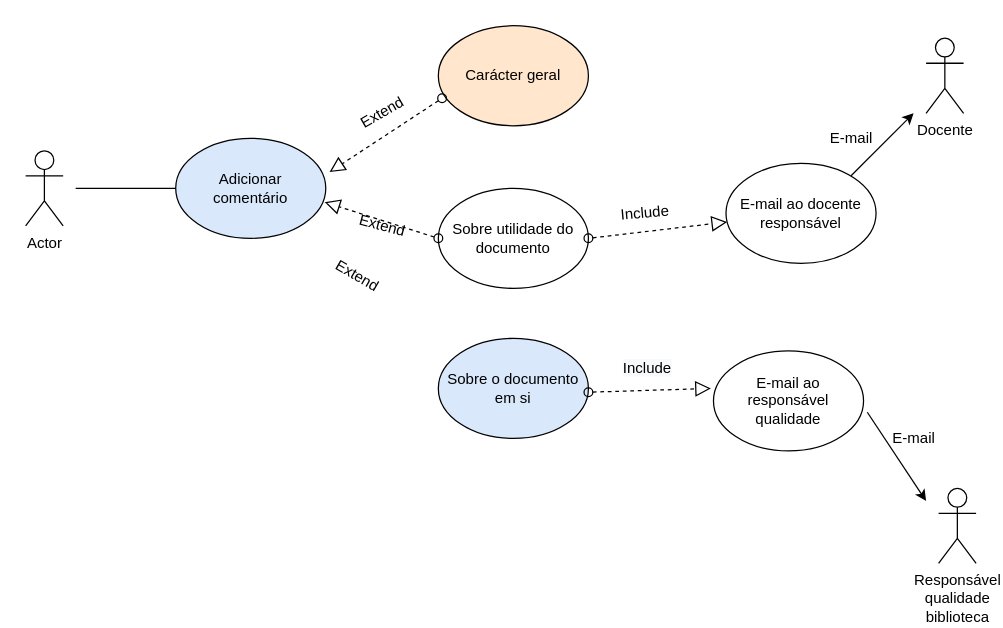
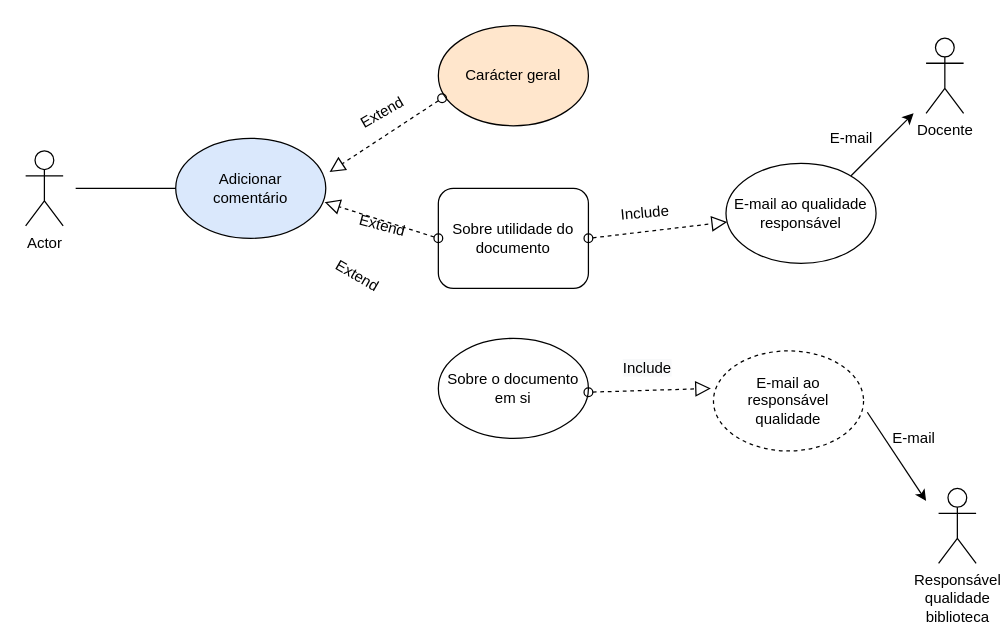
  <mxCell id="0" />
  <mxCell id="1" parent="0" />
  <mxCell id="2" value="Actor" style="shape=umlActor;verticalLabelPosition=bottom;verticalAlign=top;html=1;outlineConnect=0;" vertex="1" parent="1"><mxGeometry x="20" y="120" width="30" height="60" as="geometry" /></mxCell>
  <mxCell id="3" value="Adicionar &lt;br&gt;comentário" style="ellipse;whiteSpace=wrap;html=1;fillColor=#dae8fc;" vertex="1" parent="1"><mxGeometry x="140" y="110" width="120" height="80" as="geometry" /></mxCell>
  <mxCell id="4" value="" style="endArrow=none;html=1;entryX=0;entryY=0.5;entryDx=0;entryDy=0;" edge="1" parent="1" target="3"><mxGeometry width="50" height="50" relative="1" as="geometry"><mxPoint x="60" y="150" as="sourcePoint" /><mxPoint x="110" y="100" as="targetPoint" /></mxGeometry></mxCell>
  <mxCell id="5" value="Carácter geral" style="ellipse;whiteSpace=wrap;html=1;fillColor=#ffe6cc;" vertex="1" parent="1"><mxGeometry x="350" y="20" width="120" height="80" as="geometry" /></mxCell>
- <mxCell id="6" value="Sobre utilidade do documento" style="ellipse;whiteSpace=wrap;html=1;" vertex="1" parent="1"><mxGeometry x="350" y="150" width="120" height="80" as="geometry" /></mxCell>
- <mxCell id="7" value="Sobre o documento em si" style="ellipse;whiteSpace=wrap;html=1;fillColor=#dae8fc;" vertex="1" parent="1"><mxGeometry x="350" y="270" width="120" height="80" as="geometry" /></mxCell>
+ <mxCell id="6" value="Sobre utilidade do documento" style="whiteSpace=wrap;html=1;rounded=1;" vertex="1" parent="1"><mxGeometry x="350" y="150" width="120" height="80" as="geometry" /></mxCell>
+ <mxCell id="7" value="Sobre o documento em si" style="ellipse;whiteSpace=wrap;html=1;" vertex="1" parent="1"><mxGeometry x="350" y="270" width="120" height="80" as="geometry" /></mxCell>
  <mxCell id="8" value="" style="startArrow=oval;startFill=0;startSize=7;endArrow=block;endFill=0;endSize=10;dashed=1;html=1;exitX=0;exitY=0.5;exitDx=0;exitDy=0;entryX=0.992;entryY=0.638;entryDx=0;entryDy=0;entryPerimeter=0;" edge="1" parent="1" source="6" target="3"><mxGeometry width="100" relative="1" as="geometry"><mxPoint x="230" y="230" as="sourcePoint" /><mxPoint x="270" y="170" as="targetPoint" /></mxGeometry></mxCell>
  <mxCell id="9" value="" style="startArrow=oval;startFill=0;startSize=7;endArrow=block;endFill=0;endSize=10;dashed=1;html=1;entryX=1.025;entryY=0.338;entryDx=0;entryDy=0;entryPerimeter=0;exitX=0.025;exitY=0.725;exitDx=0;exitDy=0;exitPerimeter=0;" edge="1" parent="1" source="5" target="3"><mxGeometry width="100" relative="1" as="geometry"><mxPoint x="230" y="40" as="sourcePoint" /><mxPoint x="330" y="40" as="targetPoint" /></mxGeometry></mxCell>
  <mxCell id="10" value="Extend" style="text;html=1;align=center;verticalAlign=middle;resizable=0;points=[];autosize=1;rotation=-30;" vertex="1" parent="1"><mxGeometry x="280" y="80" width="50" height="20" as="geometry" /></mxCell>
  <mxCell id="11" value="Extend" style="text;html=1;align=center;verticalAlign=middle;resizable=0;points=[];autosize=1;rotation=15;" vertex="1" parent="1"><mxGeometry x="280" y="170" width="50" height="20" as="geometry" /></mxCell>
  <mxCell id="12" value="Extend" style="text;html=1;align=center;verticalAlign=middle;resizable=0;points=[];autosize=1;rotation=30;" vertex="1" parent="1"><mxGeometry x="260" y="210" width="50" height="20" as="geometry" /></mxCell>
- <mxCell id="13" value="E-mail ao docente responsável" style="ellipse;whiteSpace=wrap;html=1;" vertex="1" parent="1"><mxGeometry x="580" y="130" width="120" height="80" as="geometry" /></mxCell>
+ <mxCell id="13" value="E-mail ao qualidade responsável" style="ellipse;whiteSpace=wrap;html=1;" vertex="1" parent="1"><mxGeometry x="580" y="130" width="120" height="80" as="geometry" /></mxCell>
  <mxCell id="14" value="" style="startArrow=oval;startFill=0;startSize=7;endArrow=block;endFill=0;endSize=10;dashed=1;html=1;exitX=1;exitY=0.5;exitDx=0;exitDy=0;" edge="1" parent="1" source="6" target="13"><mxGeometry width="100" relative="1" as="geometry"><mxPoint x="617.574" y="245.856" as="sourcePoint" /><mxPoint x="530" y="194.14" as="targetPoint" /></mxGeometry></mxCell>
- <mxCell id="15" value="E-mail ao responsável qualidade" style="ellipse;whiteSpace=wrap;html=1;" vertex="1" parent="1"><mxGeometry x="570" y="280" width="120" height="80" as="geometry" /></mxCell>
+ <mxCell id="15" value="E-mail ao responsável qualidade" style="ellipse;whiteSpace=wrap;html=1;dashed=1;" vertex="1" parent="1"><mxGeometry x="570" y="280" width="120" height="80" as="geometry" /></mxCell>
  <mxCell id="16" value="" style="startArrow=oval;startFill=0;startSize=7;endArrow=block;endFill=0;endSize=10;dashed=1;html=1;exitX=1;exitY=0.5;exitDx=0;exitDy=0;entryX=-0.017;entryY=0.375;entryDx=0;entryDy=0;entryPerimeter=0;" edge="1" parent="1" target="15"><mxGeometry width="100" relative="1" as="geometry"><mxPoint x="470" y="313.05" as="sourcePoint" /><mxPoint x="580.913" y="300.001" as="targetPoint" /></mxGeometry></mxCell>
  <mxCell id="17" value="Include" style="text;html=1;align=center;verticalAlign=middle;resizable=0;points=[];autosize=1;rotation=-5;" vertex="1" parent="1"><mxGeometry x="490" y="160" width="50" height="20" as="geometry" /></mxCell>
  <mxCell id="18" value="&lt;span style=&quot;color: rgb(0, 0, 0); font-family: helvetica; font-size: 12px; font-style: normal; font-weight: 400; letter-spacing: normal; text-align: center; text-indent: 0px; text-transform: none; word-spacing: 0px; background-color: rgb(248, 249, 250); display: inline; float: none;&quot;&gt;Include&lt;/span&gt;" style="text;whiteSpace=wrap;html=1;" vertex="1" parent="1"><mxGeometry x="496" y="280" width="60" height="30" as="geometry" /></mxCell>
  <mxCell id="19" value="Docente" style="shape=umlActor;verticalLabelPosition=bottom;verticalAlign=top;html=1;outlineConnect=0;" vertex="1" parent="1"><mxGeometry x="740" y="30" width="30" height="60" as="geometry" /></mxCell>
  <mxCell id="20" value="" style="endArrow=classic;html=1;" edge="1" parent="1"><mxGeometry width="50" height="50" relative="1" as="geometry"><mxPoint x="680" y="140" as="sourcePoint" /><mxPoint x="730" y="90" as="targetPoint" /></mxGeometry></mxCell>
  <mxCell id="21" value="" style="endArrow=classic;html=1;exitX=1.025;exitY=0.613;exitDx=0;exitDy=0;exitPerimeter=0;" edge="1" parent="1" source="15"><mxGeometry width="50" height="50" relative="1" as="geometry"><mxPoint x="680" y="370" as="sourcePoint" /><mxPoint x="740" y="400" as="targetPoint" /></mxGeometry></mxCell>
  <mxCell id="22" value="Responsável &lt;br&gt;qualidade&lt;br&gt;biblioteca" style="shape=umlActor;verticalLabelPosition=bottom;verticalAlign=top;html=1;outlineConnect=0;" vertex="1" parent="1"><mxGeometry x="750" y="390" width="30" height="60" as="geometry" /></mxCell>
  <mxCell id="23" value="E-mail" style="text;html=1;align=center;verticalAlign=middle;resizable=0;points=[];autosize=1;" vertex="1" parent="1"><mxGeometry x="705" y="340" width="50" height="20" as="geometry" /></mxCell>
  <mxCell id="24" value="E-mail" style="text;html=1;align=center;verticalAlign=middle;resizable=0;points=[];autosize=1;" vertex="1" parent="1"><mxGeometry x="655" y="100" width="50" height="20" as="geometry" /></mxCell>
